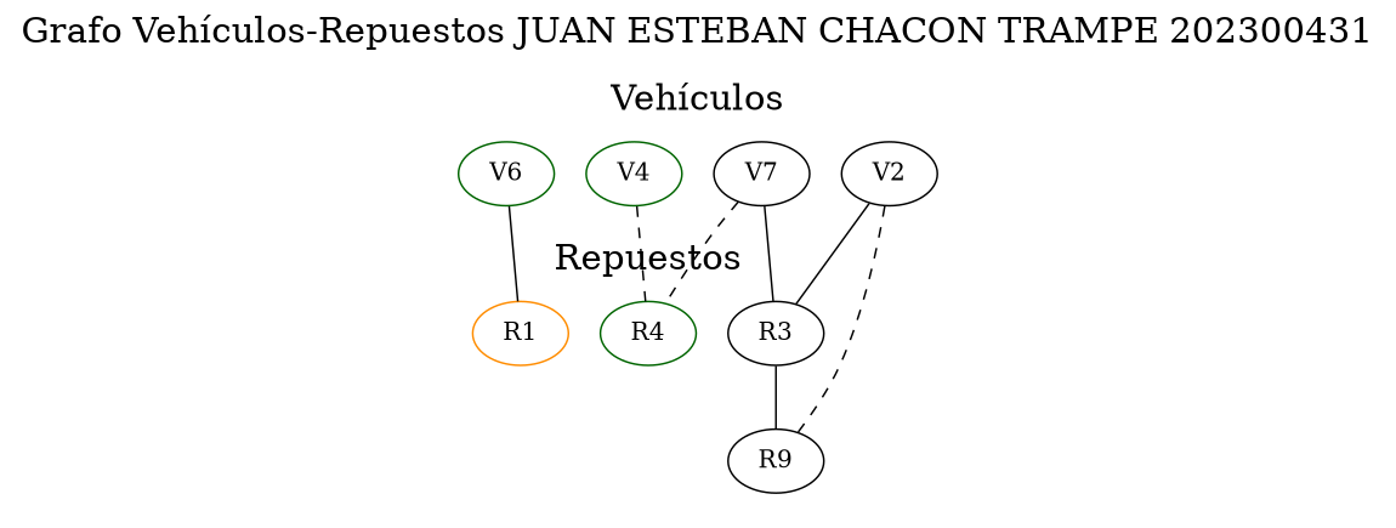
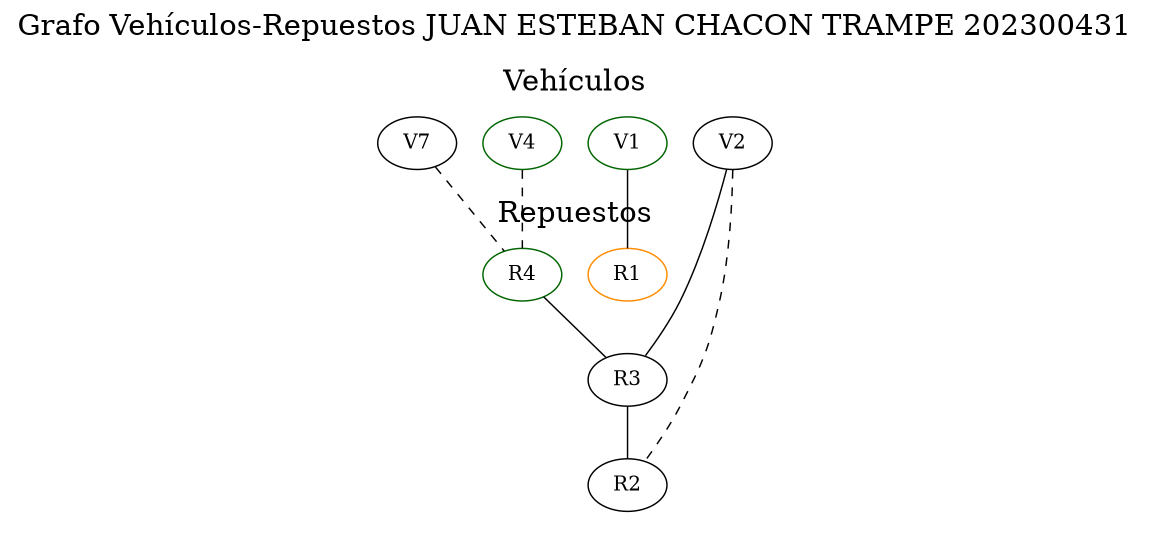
  graph {
    fontsize=20
    label="Grafo Vehículos-Repuestos JUAN ESTEBAN CHACON TRAMPE 202300431"
    labelloc=top
    rankdir=TB
    node [color=black]
    edge [style=solid]
-   V1 [color=darkgreen label=V6]
+   V1 [color=darkgreen]
    V2
    n3 [label=V7]
    V4 [color=darkgreen]
    R1 [color=darkorange]
-   R2 [label=R9]
+   R2
    R3
    R4 [color=darkgreen]
    subgraph cluster_1 {
      color=white
      label="Vehículos"
      rank=same
      V1
      V2
      n3
      V4
    }
    subgraph cluster_2 {
      color=white
      label=Repuestos
      rank=same
      R1
      R2
      R3
      R4
    }
    V1 -- R1
    V2 -- R2 [style=dashed]
    V2 -- R3
-   n3 -- R3
+   R4 -- R3
    n3 -- R4 [style=dashed]
    V4 -- R4 [style=dashed]
    R3 -- R2
  }
